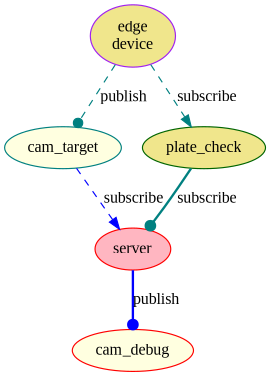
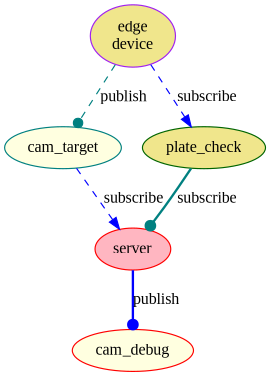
  digraph {
    fontname="Liberation Serif"
    node [color=red fillcolor=khaki fontname="Liberation Serif" style=filled]
    edge [arrowhead=dot color=teal fontname="Liberation Serif" style=dashed]
    "edge\ndevice" [color=purple]
    cam_target [color=teal fillcolor=lightyellow]
    plate_check [color=darkgreen]
    server [fillcolor=lightpink]
    cam_debug [fillcolor=lightyellow]
    "edge\ndevice" -> cam_target [label=publish]
-   "edge\ndevice" -> plate_check [arrowhead=normal label=subscribe]
+   "edge\ndevice" -> plate_check [arrowhead=normal color=blue label=subscribe]
    cam_target -> server [arrowhead=normal color=blue label=subscribe]
    plate_check -> server [label=subscribe style=bold]
    server -> cam_debug [color=blue label=publish style=bold]
  }
